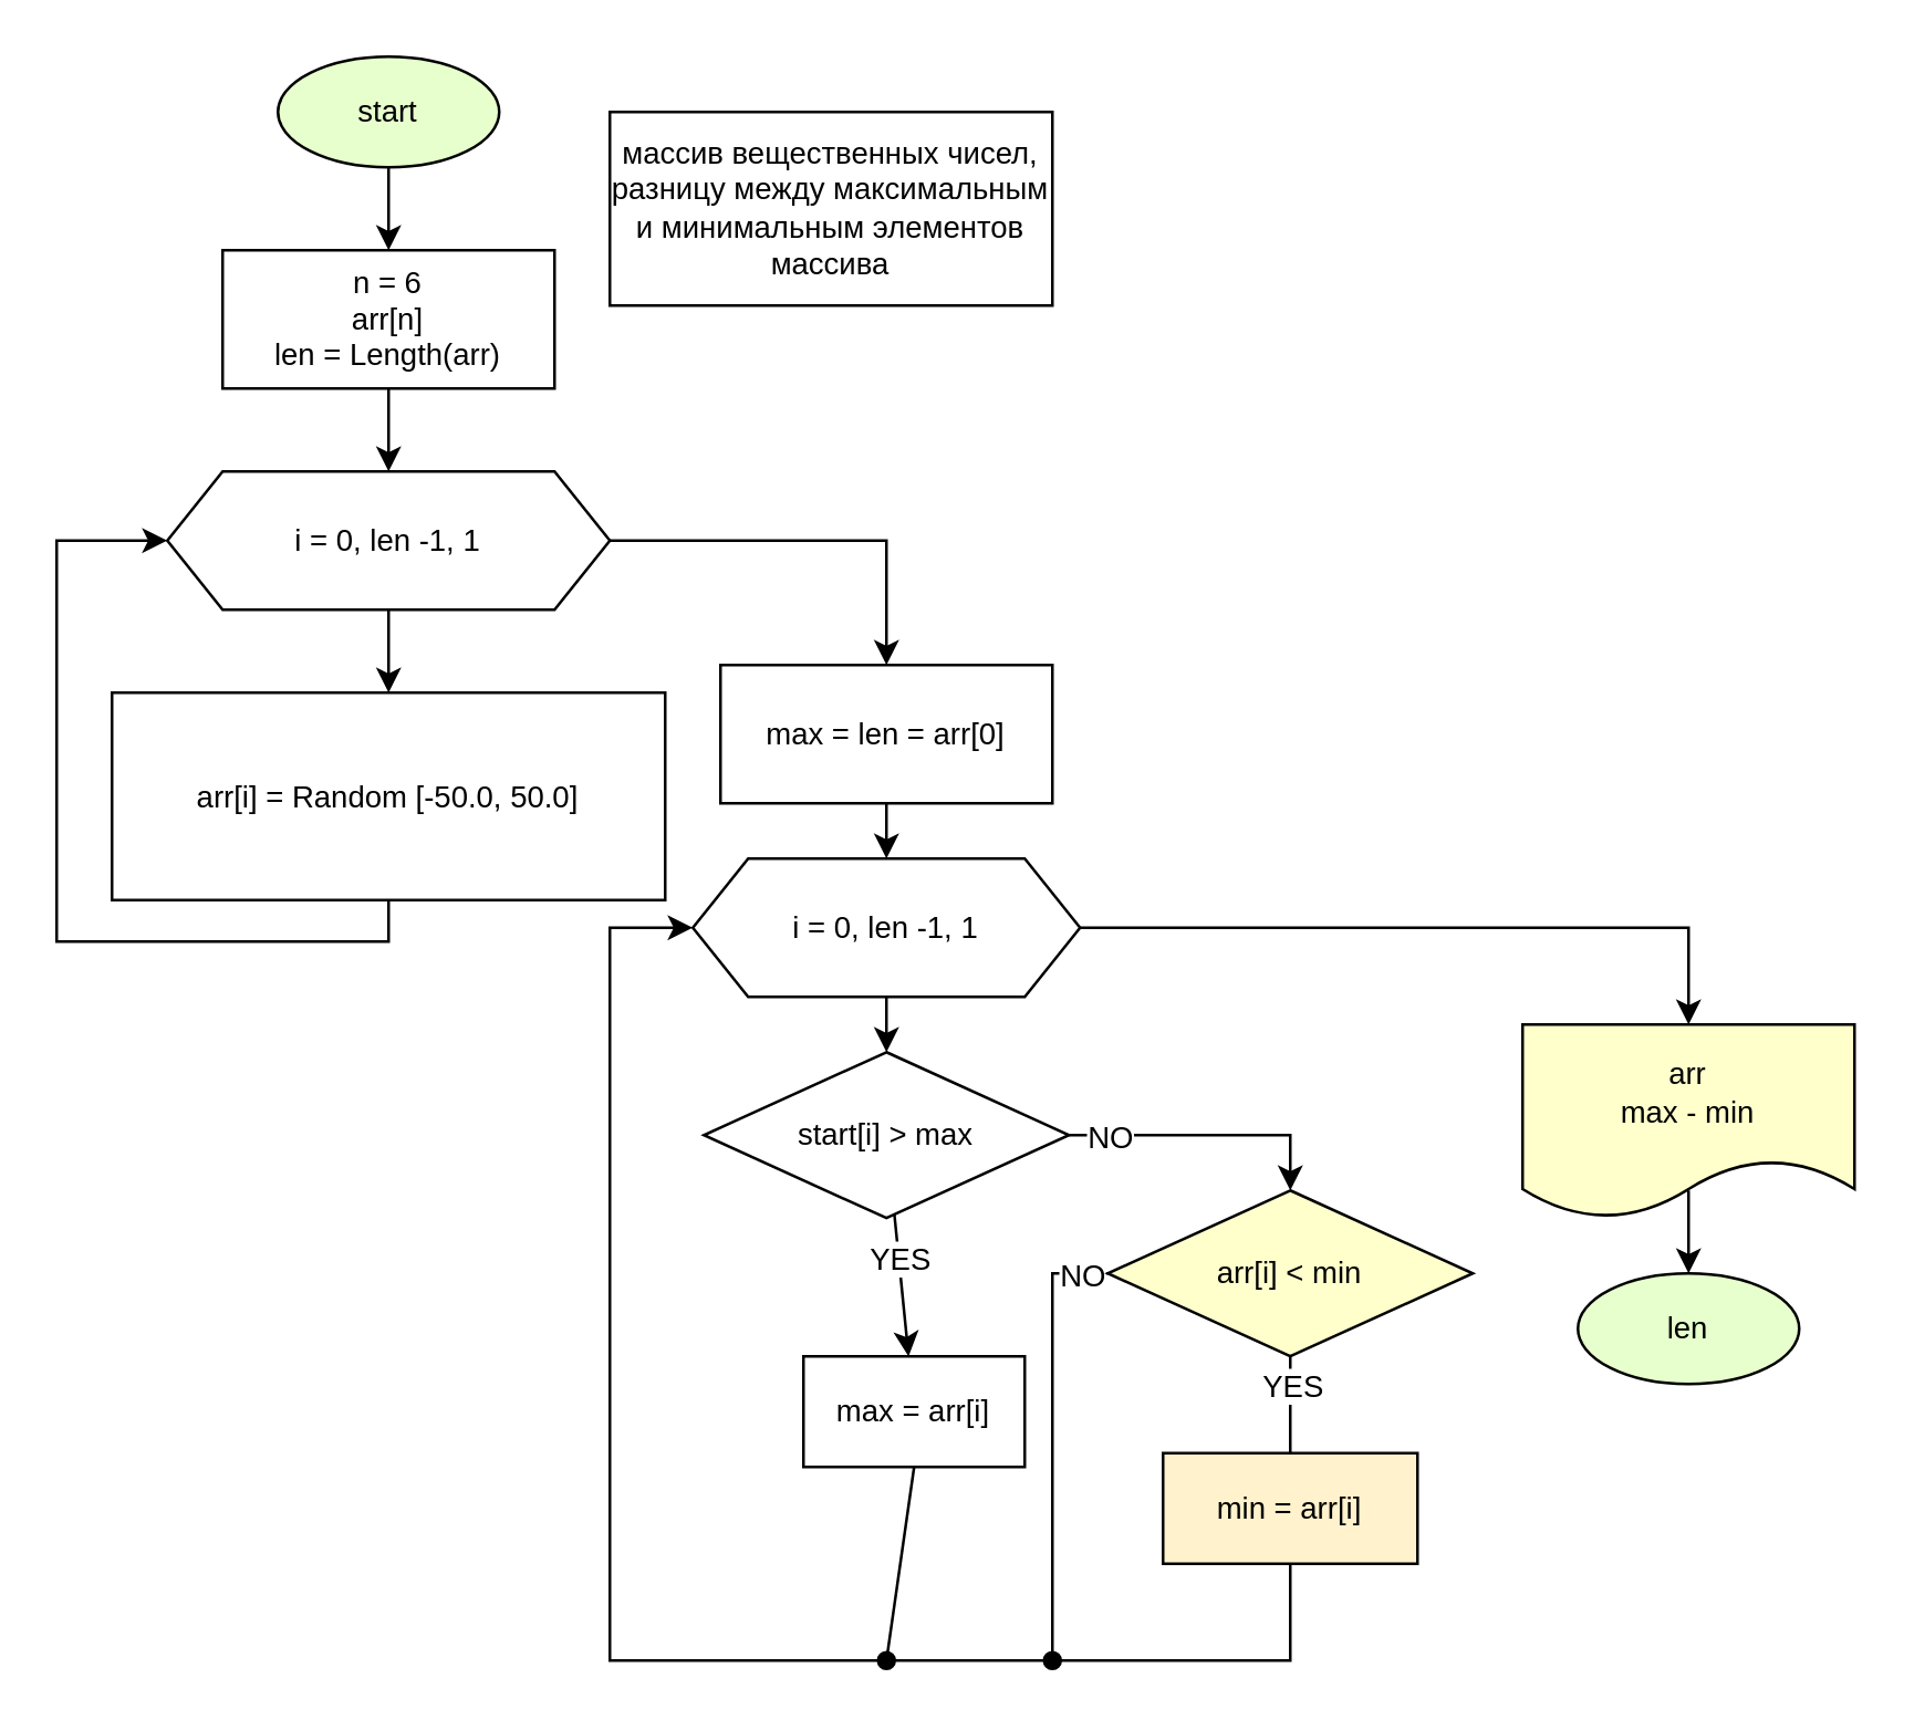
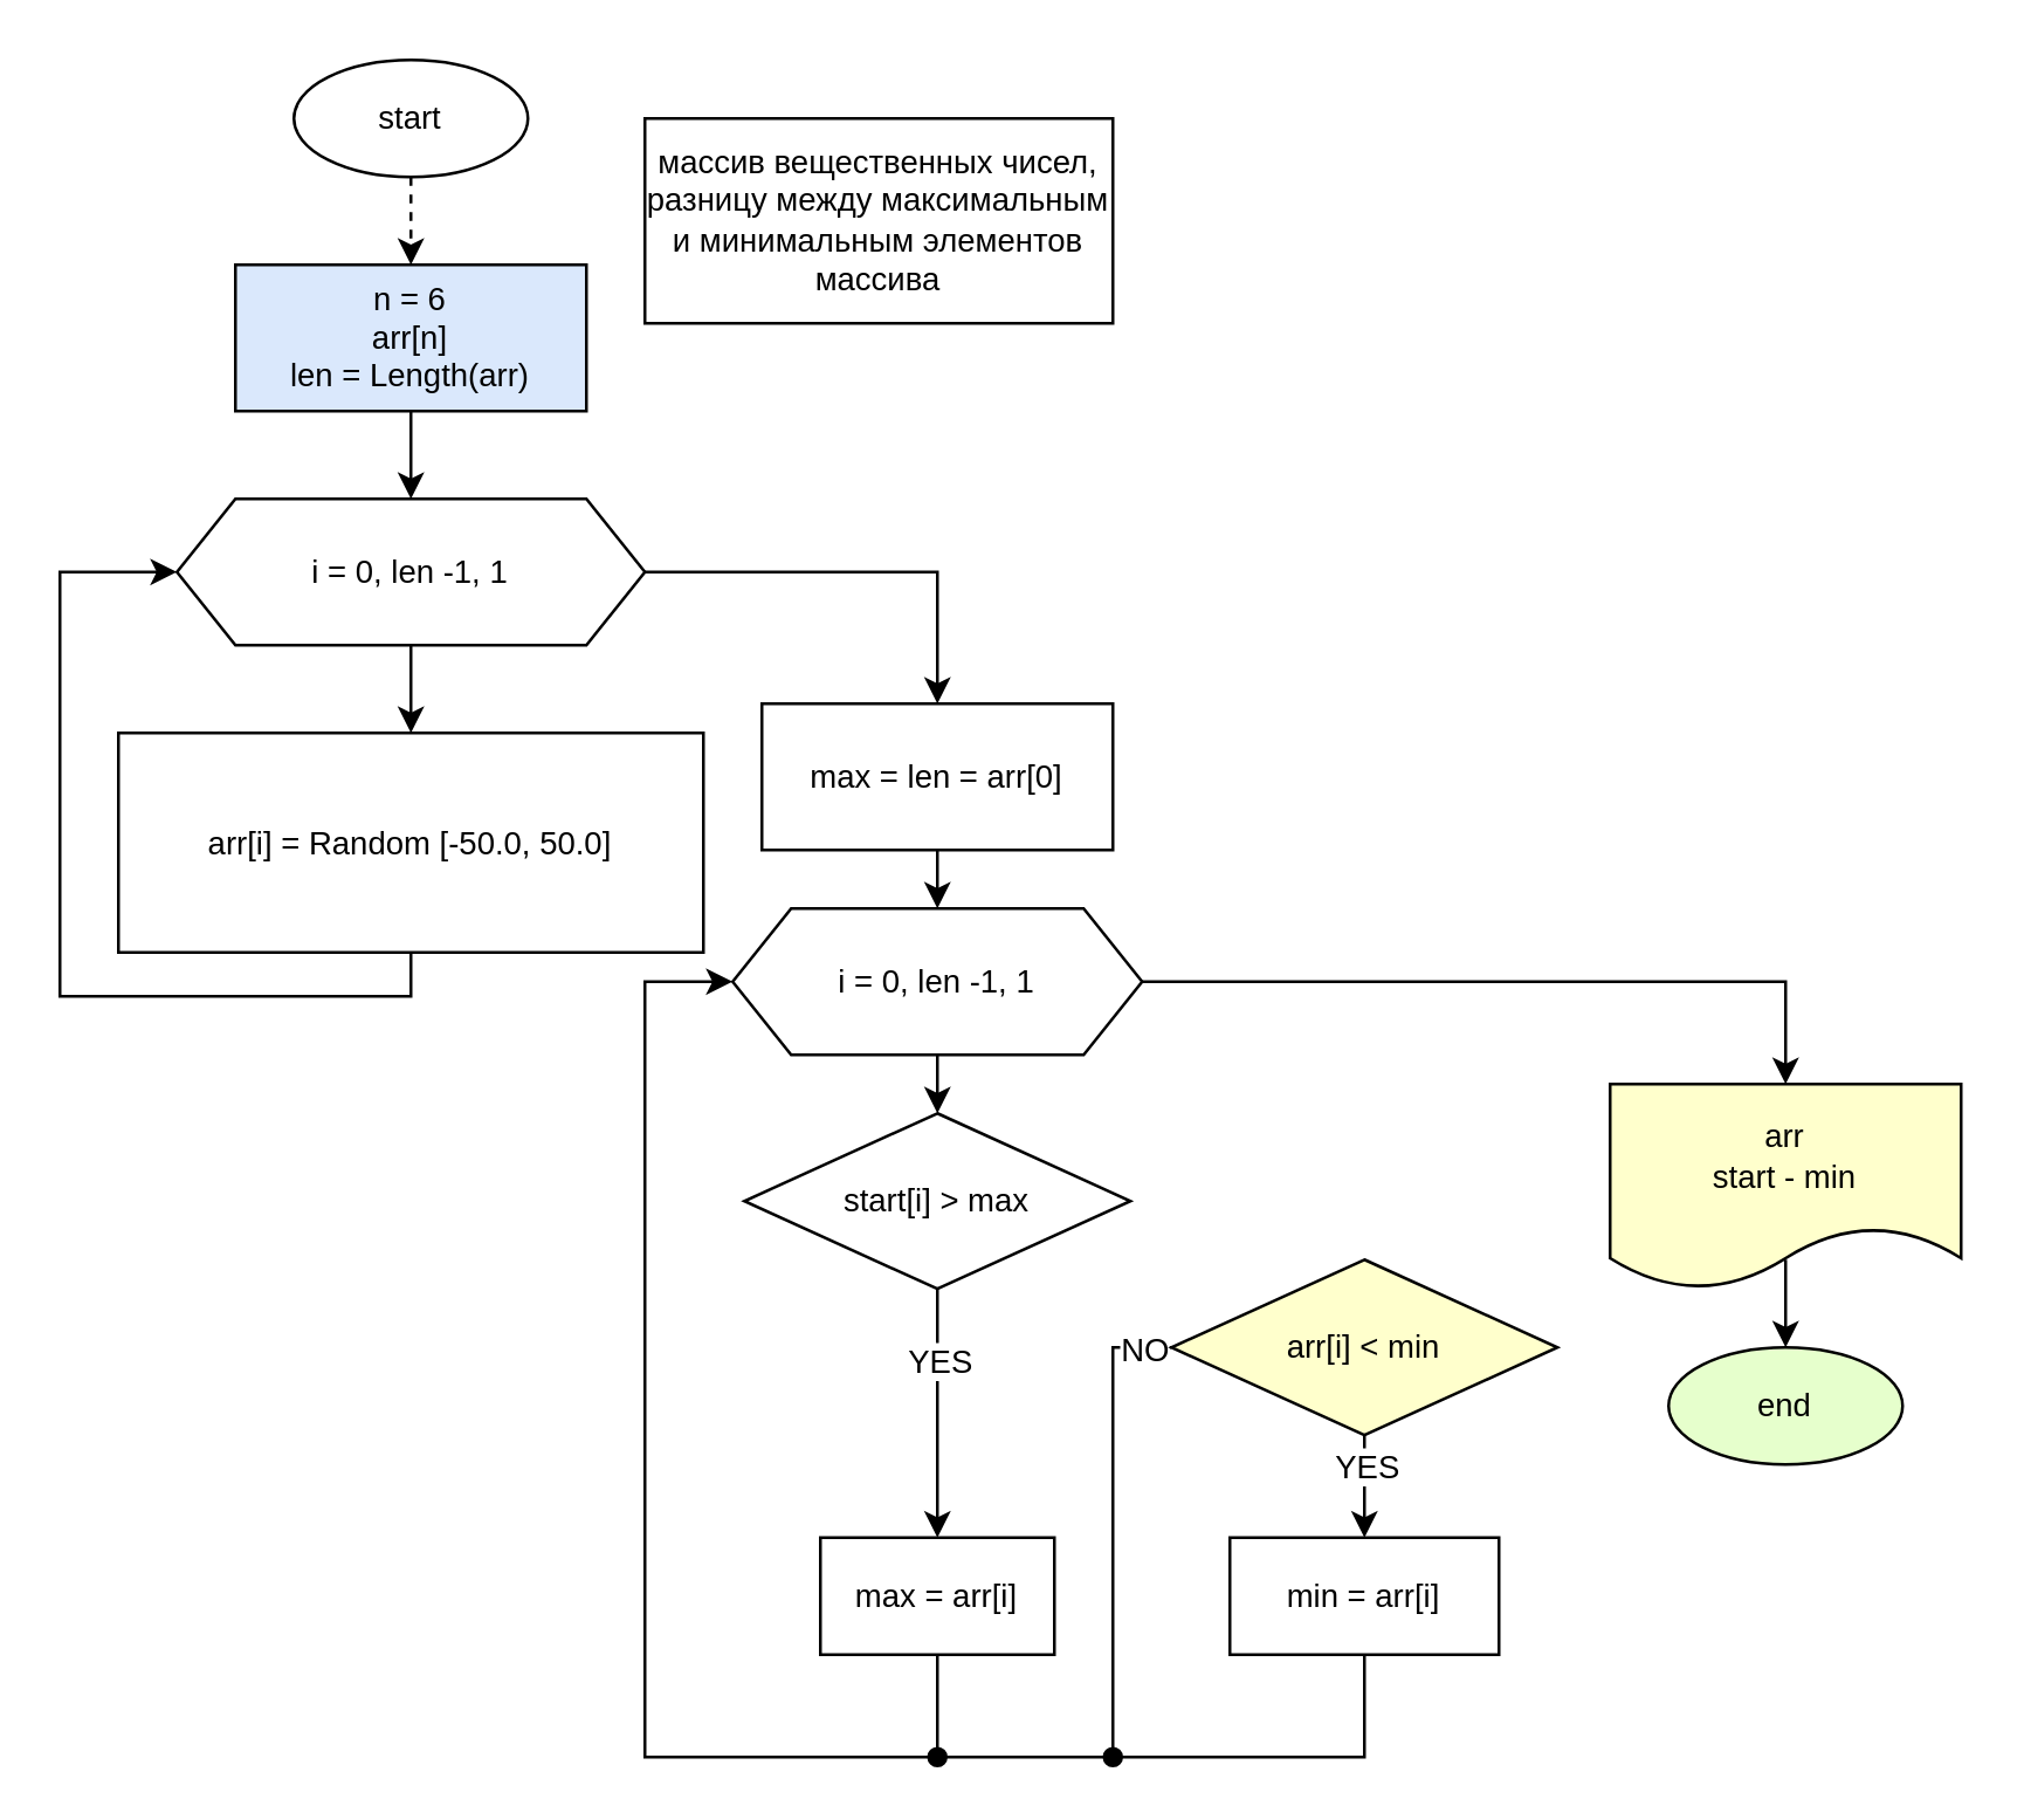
  <mxCell id="0" />
  <mxCell id="1" parent="0" />
- <mxCell id="2" value="" style="edgeStyle=none;rounded=0;orthogonalLoop=1;jettySize=auto;html=1;fillColor=#FFFFFF;strokeColor=#000000;fontColor=#000000;labelBackgroundColor=none;" parent="1" source="3" target="5" edge="1"><mxGeometry relative="1" as="geometry" /></mxCell>
- <mxCell id="3" value="start" style="ellipse;whiteSpace=wrap;html=1;fillColor=#E6FFCC;strokeColor=#000000;fontSize=11;fontColor=#000000;rounded=0;labelBackgroundColor=none;endArrow=classic;" parent="1" vertex="1"><mxGeometry x="100" y="20" width="80" height="40" as="geometry" /></mxCell>
+ <mxCell id="2" value="" style="edgeStyle=none;rounded=0;orthogonalLoop=1;jettySize=auto;html=1;fillColor=#FFFFFF;strokeColor=#000000;fontColor=#000000;labelBackgroundColor=none;dashed=1;" parent="1" source="3" target="5" edge="1"><mxGeometry relative="1" as="geometry" /></mxCell>
+ <mxCell id="3" value="start" style="ellipse;whiteSpace=wrap;html=1;fillColor=#ffffff;strokeColor=#000000;fontSize=11;fontColor=#000000;rounded=0;labelBackgroundColor=none;endArrow=classic;" parent="1" vertex="1"><mxGeometry x="100" y="20" width="80" height="40" as="geometry" /></mxCell>
  <mxCell id="4" value="" style="edgeStyle=none;rounded=0;orthogonalLoop=1;jettySize=auto;html=1;fillColor=#FFFFFF;strokeColor=#000000;fontColor=#000000;labelBackgroundColor=none;" parent="1" source="5" target="8" edge="1"><mxGeometry relative="1" as="geometry" /></mxCell>
- <mxCell id="5" value="n = 6&lt;br&gt;arr[n]&lt;br&gt;len = Length(arr)" style="rounded=0;whiteSpace=wrap;html=1;fontSize=11;fillColor=#FFFFFF;strokeColor=#000000;fontColor=#000000;labelBackgroundColor=none;endArrow=classic;" parent="1" vertex="1"><mxGeometry x="80" y="90" width="120" height="50" as="geometry" /></mxCell>
+ <mxCell id="5" value="n = 6&lt;br&gt;arr[n]&lt;br&gt;len = Length(arr)" style="rounded=0;whiteSpace=wrap;html=1;fontSize=11;fillColor=#dae8fc;strokeColor=#000000;fontColor=#000000;labelBackgroundColor=none;endArrow=classic;" parent="1" vertex="1"><mxGeometry x="80" y="90" width="120" height="50" as="geometry" /></mxCell>
  <mxCell id="6" value="" style="edgeStyle=none;rounded=0;orthogonalLoop=1;jettySize=auto;html=1;fillColor=#FFFFFF;strokeColor=#000000;fontColor=#000000;labelBackgroundColor=none;" parent="1" source="8" target="10" edge="1"><mxGeometry relative="1" as="geometry" /></mxCell>
  <mxCell id="7" style="edgeStyle=none;rounded=0;orthogonalLoop=1;jettySize=auto;html=1;exitX=1;exitY=0.5;exitDx=0;exitDy=0;fillColor=#FFFFFF;strokeColor=#000000;fontColor=#000000;labelBackgroundColor=none;" parent="1" source="8" target="22" edge="1"><mxGeometry relative="1" as="geometry"><mxPoint x="315" y="230" as="targetPoint" /><Array as="points"><mxPoint x="320" y="195" /></Array></mxGeometry></mxCell>
  <mxCell id="8" value="i = 0, len -1, 1" style="shape=hexagon;perimeter=hexagonPerimeter2;whiteSpace=wrap;html=1;fixedSize=1;fontSize=11;fillColor=#FFFFFF;strokeColor=#000000;fontColor=#000000;rounded=0;labelBackgroundColor=none;endArrow=classic;" parent="1" vertex="1"><mxGeometry x="60" y="170" width="160" height="50" as="geometry" /></mxCell>
  <mxCell id="9" style="edgeStyle=none;rounded=0;orthogonalLoop=1;jettySize=auto;html=1;exitX=0.5;exitY=1;exitDx=0;exitDy=0;entryX=0;entryY=0.5;entryDx=0;entryDy=0;fillColor=#FFFFFF;strokeColor=#000000;fontColor=#000000;labelBackgroundColor=none;" parent="1" source="10" target="8" edge="1"><mxGeometry relative="1" as="geometry"><Array as="points"><mxPoint x="140" y="340" /><mxPoint x="20" y="340" /><mxPoint x="20" y="195" /></Array></mxGeometry></mxCell>
  <mxCell id="10" value="arr[i] = Random [-50.0, 50.0]" style="whiteSpace=wrap;html=1;fontSize=11;fillColor=#FFFFFF;strokeColor=#000000;fontColor=#000000;rounded=0;labelBackgroundColor=none;endArrow=classic;" parent="1" vertex="1"><mxGeometry x="40" y="250" width="200" height="75" as="geometry" /></mxCell>
  <mxCell id="11" value="" style="edgeStyle=none;rounded=0;orthogonalLoop=1;jettySize=auto;html=1;fillColor=#FFFFFF;strokeColor=#000000;fontColor=#000000;labelBackgroundColor=none;" parent="1" source="12" target="18" edge="1"><mxGeometry relative="1" as="geometry" /></mxCell>
  <mxCell id="12" value="&lt;span&gt;i = 0, len -1, 1&lt;/span&gt;" style="shape=hexagon;perimeter=hexagonPerimeter2;whiteSpace=wrap;html=1;fixedSize=1;fontSize=11;fillColor=#FFFFFF;strokeColor=#000000;fontColor=#000000;rounded=0;labelBackgroundColor=none;endArrow=classic;" parent="1" vertex="1"><mxGeometry x="250" y="310" width="140" height="50" as="geometry" /></mxCell>
  <mxCell id="13" value="" style="edgeStyle=none;rounded=0;orthogonalLoop=1;jettySize=auto;html=1;fillColor=#FFFFFF;strokeColor=#000000;fontColor=#000000;labelBackgroundColor=none;" parent="1" source="18" target="20" edge="1"><mxGeometry relative="1" as="geometry" /></mxCell>
  <mxCell id="14" value="YES" style="edgeLabel;html=1;align=center;verticalAlign=middle;resizable=0;points=[];fontColor=#000000;labelBackgroundColor=#FFFFFF;" parent="13" connectable="0" vertex="1"><mxGeometry x="-0.515" relative="1" as="geometry"><mxPoint y="3" as="offset" /></mxGeometry></mxCell>
  <mxCell id="15" style="edgeStyle=none;rounded=0;orthogonalLoop=1;jettySize=auto;html=1;exitX=1;exitY=0.5;exitDx=0;exitDy=0;entryX=0.5;entryY=0;entryDx=0;entryDy=0;fillColor=#FFFFFF;strokeColor=#000000;fontColor=#000000;labelBackgroundColor=none;" parent="1" source="12" target="24" edge="1"><mxGeometry relative="1" as="geometry"><Array as="points"><mxPoint x="490" y="335" /><mxPoint x="610" y="335" /></Array></mxGeometry></mxCell>
- <mxCell id="16" style="edgeStyle=none;rounded=0;orthogonalLoop=1;jettySize=auto;html=1;exitX=1;exitY=0.5;exitDx=0;exitDy=0;endArrow=classic;endFill=1;entryX=0.5;entryY=0;entryDx=0;entryDy=0;fillColor=#FFFFFF;strokeColor=#000000;fontColor=#000000;labelBackgroundColor=none;" parent="1" source="18" target="30" edge="1"><mxGeometry relative="1" as="geometry"><mxPoint x="320" y="530" as="targetPoint" /><Array as="points"><mxPoint x="410" y="410" /><mxPoint x="466" y="410" /></Array></mxGeometry></mxCell>
- <mxCell id="17" value="NO" style="edgeLabel;html=1;align=center;verticalAlign=middle;resizable=0;points=[];fontColor=#000000;labelBackgroundColor=#FFFFFF;" parent="16" connectable="0" vertex="1"><mxGeometry x="-0.949" y="-2" relative="1" as="geometry"><mxPoint x="11" y="-2" as="offset" /></mxGeometry></mxCell>
  <mxCell id="18" value="start[i] &amp;gt; max" style="rhombus;whiteSpace=wrap;html=1;fontSize=11;fillColor=#FFFFFF;strokeColor=#000000;fontColor=#000000;rounded=0;labelBackgroundColor=none;endArrow=classic;" parent="1" vertex="1"><mxGeometry x="254" y="380" width="132" height="60" as="geometry" /></mxCell>
  <mxCell id="19" style="edgeStyle=none;rounded=0;orthogonalLoop=1;jettySize=auto;html=1;entryX=0;entryY=0.5;entryDx=0;entryDy=0;exitX=0.5;exitY=1;exitDx=0;exitDy=0;fillColor=#FFFFFF;strokeColor=#000000;fontColor=#000000;labelBackgroundColor=none;" parent="1" source="20" target="12" edge="1"><mxGeometry relative="1" as="geometry"><Array as="points"><mxPoint x="320" y="600" /><mxPoint x="220" y="600" /><mxPoint x="220" y="335" /></Array></mxGeometry></mxCell>
- <mxCell id="20" value="max = arr[i]" style="whiteSpace=wrap;html=1;fontSize=11;fillColor=#FFFFFF;strokeColor=#000000;fontColor=#000000;rounded=0;labelBackgroundColor=none;endArrow=classic;" parent="1" vertex="1"><mxGeometry x="290" y="490" width="80" height="40" as="geometry" /></mxCell>
+ <mxCell id="20" value="max = arr[i]" style="whiteSpace=wrap;html=1;fontSize=11;fillColor=#FFFFFF;strokeColor=#000000;fontColor=#000000;rounded=0;labelBackgroundColor=none;endArrow=classic;" parent="1" vertex="1"><mxGeometry x="280" y="525" width="80" height="40" as="geometry" /></mxCell>
  <mxCell id="21" value="" style="edgeStyle=none;rounded=0;orthogonalLoop=1;jettySize=auto;html=1;entryX=0.5;entryY=0;entryDx=0;entryDy=0;fillColor=#FFFFFF;strokeColor=#000000;fontColor=#000000;labelBackgroundColor=none;" parent="1" source="22" target="12" edge="1"><mxGeometry relative="1" as="geometry" /></mxCell>
  <mxCell id="22" value="max = len = arr[0]" style="rounded=0;whiteSpace=wrap;html=1;fontSize=11;fillColor=#FFFFFF;strokeColor=#000000;fontColor=#000000;labelBackgroundColor=none;endArrow=classic;" parent="1" vertex="1"><mxGeometry x="260" y="240" width="120" height="50" as="geometry" /></mxCell>
  <mxCell id="23" value="" style="edgeStyle=none;rounded=0;orthogonalLoop=1;jettySize=auto;html=1;fillColor=#FFFFFF;strokeColor=#000000;fontColor=#000000;labelBackgroundColor=none;" parent="1" target="25" edge="1"><mxGeometry relative="1" as="geometry"><mxPoint x="610" y="430" as="sourcePoint" /></mxGeometry></mxCell>
- <mxCell id="24" value="arr&lt;br&gt;max - min" style="shape=document;whiteSpace=wrap;html=1;boundedLbl=1;fillColor=#FFFFCC;strokeColor=#000000;fontSize=11;fontColor=#000000;rounded=0;labelBackgroundColor=none;endArrow=classic;" parent="1" vertex="1"><mxGeometry x="550" y="370" width="120" height="70" as="geometry" /></mxCell>
- <mxCell id="25" value="len" style="ellipse;whiteSpace=wrap;html=1;fillColor=#E6FFCC;strokeColor=#000000;fontSize=11;fontColor=#000000;rounded=0;labelBackgroundColor=none;endArrow=classic;" parent="1" vertex="1"><mxGeometry x="570" y="460" width="80" height="40" as="geometry" /></mxCell>
- <mxCell id="26" value="" style="rounded=0;orthogonalLoop=1;jettySize=auto;html=1;entryX=0.5;entryY=0;entryDx=0;entryDy=0;fillColor=#FFFFFF;strokeColor=#000000;fontColor=#000000;labelBackgroundColor=none;endArrow=none;" parent="1" source="30" target="32" edge="1"><mxGeometry relative="1" as="geometry" /></mxCell>
+ <mxCell id="24" value="arr&lt;br&gt;start - min" style="shape=document;whiteSpace=wrap;html=1;boundedLbl=1;fillColor=#FFFFCC;strokeColor=#000000;fontSize=11;fontColor=#000000;rounded=0;labelBackgroundColor=none;endArrow=classic;" parent="1" vertex="1"><mxGeometry x="550" y="370" width="120" height="70" as="geometry" /></mxCell>
+ <mxCell id="25" value="end" style="ellipse;whiteSpace=wrap;html=1;fillColor=#E6FFCC;strokeColor=#000000;fontSize=11;fontColor=#000000;rounded=0;labelBackgroundColor=none;endArrow=classic;" parent="1" vertex="1"><mxGeometry x="570" y="460" width="80" height="40" as="geometry" /></mxCell>
+ <mxCell id="26" value="" style="rounded=0;orthogonalLoop=1;jettySize=auto;html=1;entryX=0.5;entryY=0;entryDx=0;entryDy=0;fillColor=#FFFFFF;strokeColor=#000000;fontColor=#000000;labelBackgroundColor=none;" parent="1" source="30" target="32" edge="1"><mxGeometry relative="1" as="geometry" /></mxCell>
  <mxCell id="27" value="YES" style="edgeLabel;html=1;align=center;verticalAlign=middle;resizable=0;points=[];fontColor=#000000;labelBackgroundColor=#FFFFFF;" parent="26" vertex="1" connectable="0"><mxGeometry x="-0.543" y="1" relative="1" as="geometry"><mxPoint x="-1" y="2" as="offset" /></mxGeometry></mxCell>
  <mxCell id="28" style="rounded=0;orthogonalLoop=1;jettySize=auto;html=1;exitX=0;exitY=0.5;exitDx=0;exitDy=0;endArrow=oval;endFill=1;fillColor=#FFFFFF;strokeColor=#000000;fontColor=#000000;labelBackgroundColor=none;" parent="1" source="30" edge="1"><mxGeometry relative="1" as="geometry"><mxPoint x="380" y="600" as="targetPoint" /><Array as="points"><mxPoint x="380" y="460" /></Array></mxGeometry></mxCell>
  <mxCell id="29" value="NO" style="edgeLabel;html=1;align=center;verticalAlign=middle;resizable=0;points=[];fontColor=#000000;labelBackgroundColor=#FFFFFF;" parent="28" vertex="1" connectable="0"><mxGeometry x="-0.928" relative="1" as="geometry"><mxPoint x="-4" as="offset" /></mxGeometry></mxCell>
  <mxCell id="30" value="arr[i] &amp;lt; min" style="rhombus;whiteSpace=wrap;html=1;fontSize=11;fillColor=#ffffcc;strokeColor=#000000;fontColor=#000000;rounded=0;labelBackgroundColor=none;endArrow=classic;" parent="1" vertex="1"><mxGeometry x="400" y="430" width="132" height="60" as="geometry" /></mxCell>
  <mxCell id="31" style="edgeStyle=none;rounded=0;orthogonalLoop=1;jettySize=auto;html=1;exitX=0.5;exitY=1;exitDx=0;exitDy=0;endArrow=oval;endFill=1;fillColor=#FFFFFF;strokeColor=#000000;fontColor=#000000;labelBackgroundColor=none;" parent="1" source="32" edge="1"><mxGeometry relative="1" as="geometry"><mxPoint x="320" y="600" as="targetPoint" /><Array as="points"><mxPoint x="466" y="600" /></Array></mxGeometry></mxCell>
- <mxCell id="32" value="min = arr[i]" style="whiteSpace=wrap;html=1;fontSize=11;fillColor=#fff2cc;strokeColor=#000000;fontColor=#000000;rounded=0;labelBackgroundColor=none;endArrow=classic;" parent="1" vertex="1"><mxGeometry x="420" y="525" width="92" height="40" as="geometry" /></mxCell>
+ <mxCell id="32" value="min = arr[i]" style="whiteSpace=wrap;html=1;fontSize=11;fillColor=#FFFFFF;strokeColor=#000000;fontColor=#000000;rounded=0;labelBackgroundColor=none;endArrow=classic;" parent="1" vertex="1"><mxGeometry x="420" y="525" width="92" height="40" as="geometry" /></mxCell>
  <mxCell id="33" value="массив вещественных чисел, разницу между максимальным и минимальным элементов массива" style="text;html=1;strokeColor=#000000;fillColor=#FFFFFF;align=center;verticalAlign=middle;whiteSpace=wrap;rounded=0;labelBackgroundColor=none;fontSize=11;fontColor=#000000;endArrow=classic;" parent="1" vertex="1"><mxGeometry x="220" y="40" width="160" height="70" as="geometry" /></mxCell>
